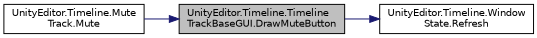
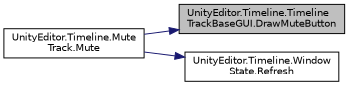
  digraph {
    rankdir=LR
    node [color=black fillcolor=white fontname=Helvetica fontsize=10 shape=record style=filled]
    edge [color=midnightblue fontname=Helvetica fontsize=10 labelfontname=Helvetica labelfontsize=10 style=solid]
    n1 [fillcolor=grey75 fontcolor=black height=0.2 label="UnityEditor.Timeline.Timeline\lTrackBaseGUI.DrawMuteButton" width=0.4]
    n2 [height=0.2 label="UnityEditor.Timeline.Mute\lTrack.Mute" width=0.4]
    n3 [height=0.2 label="UnityEditor.Timeline.Window\lState.Refresh" width=0.4]
    n2 -> n1
-   n1 -> n3
+   n2 -> n3
  }
